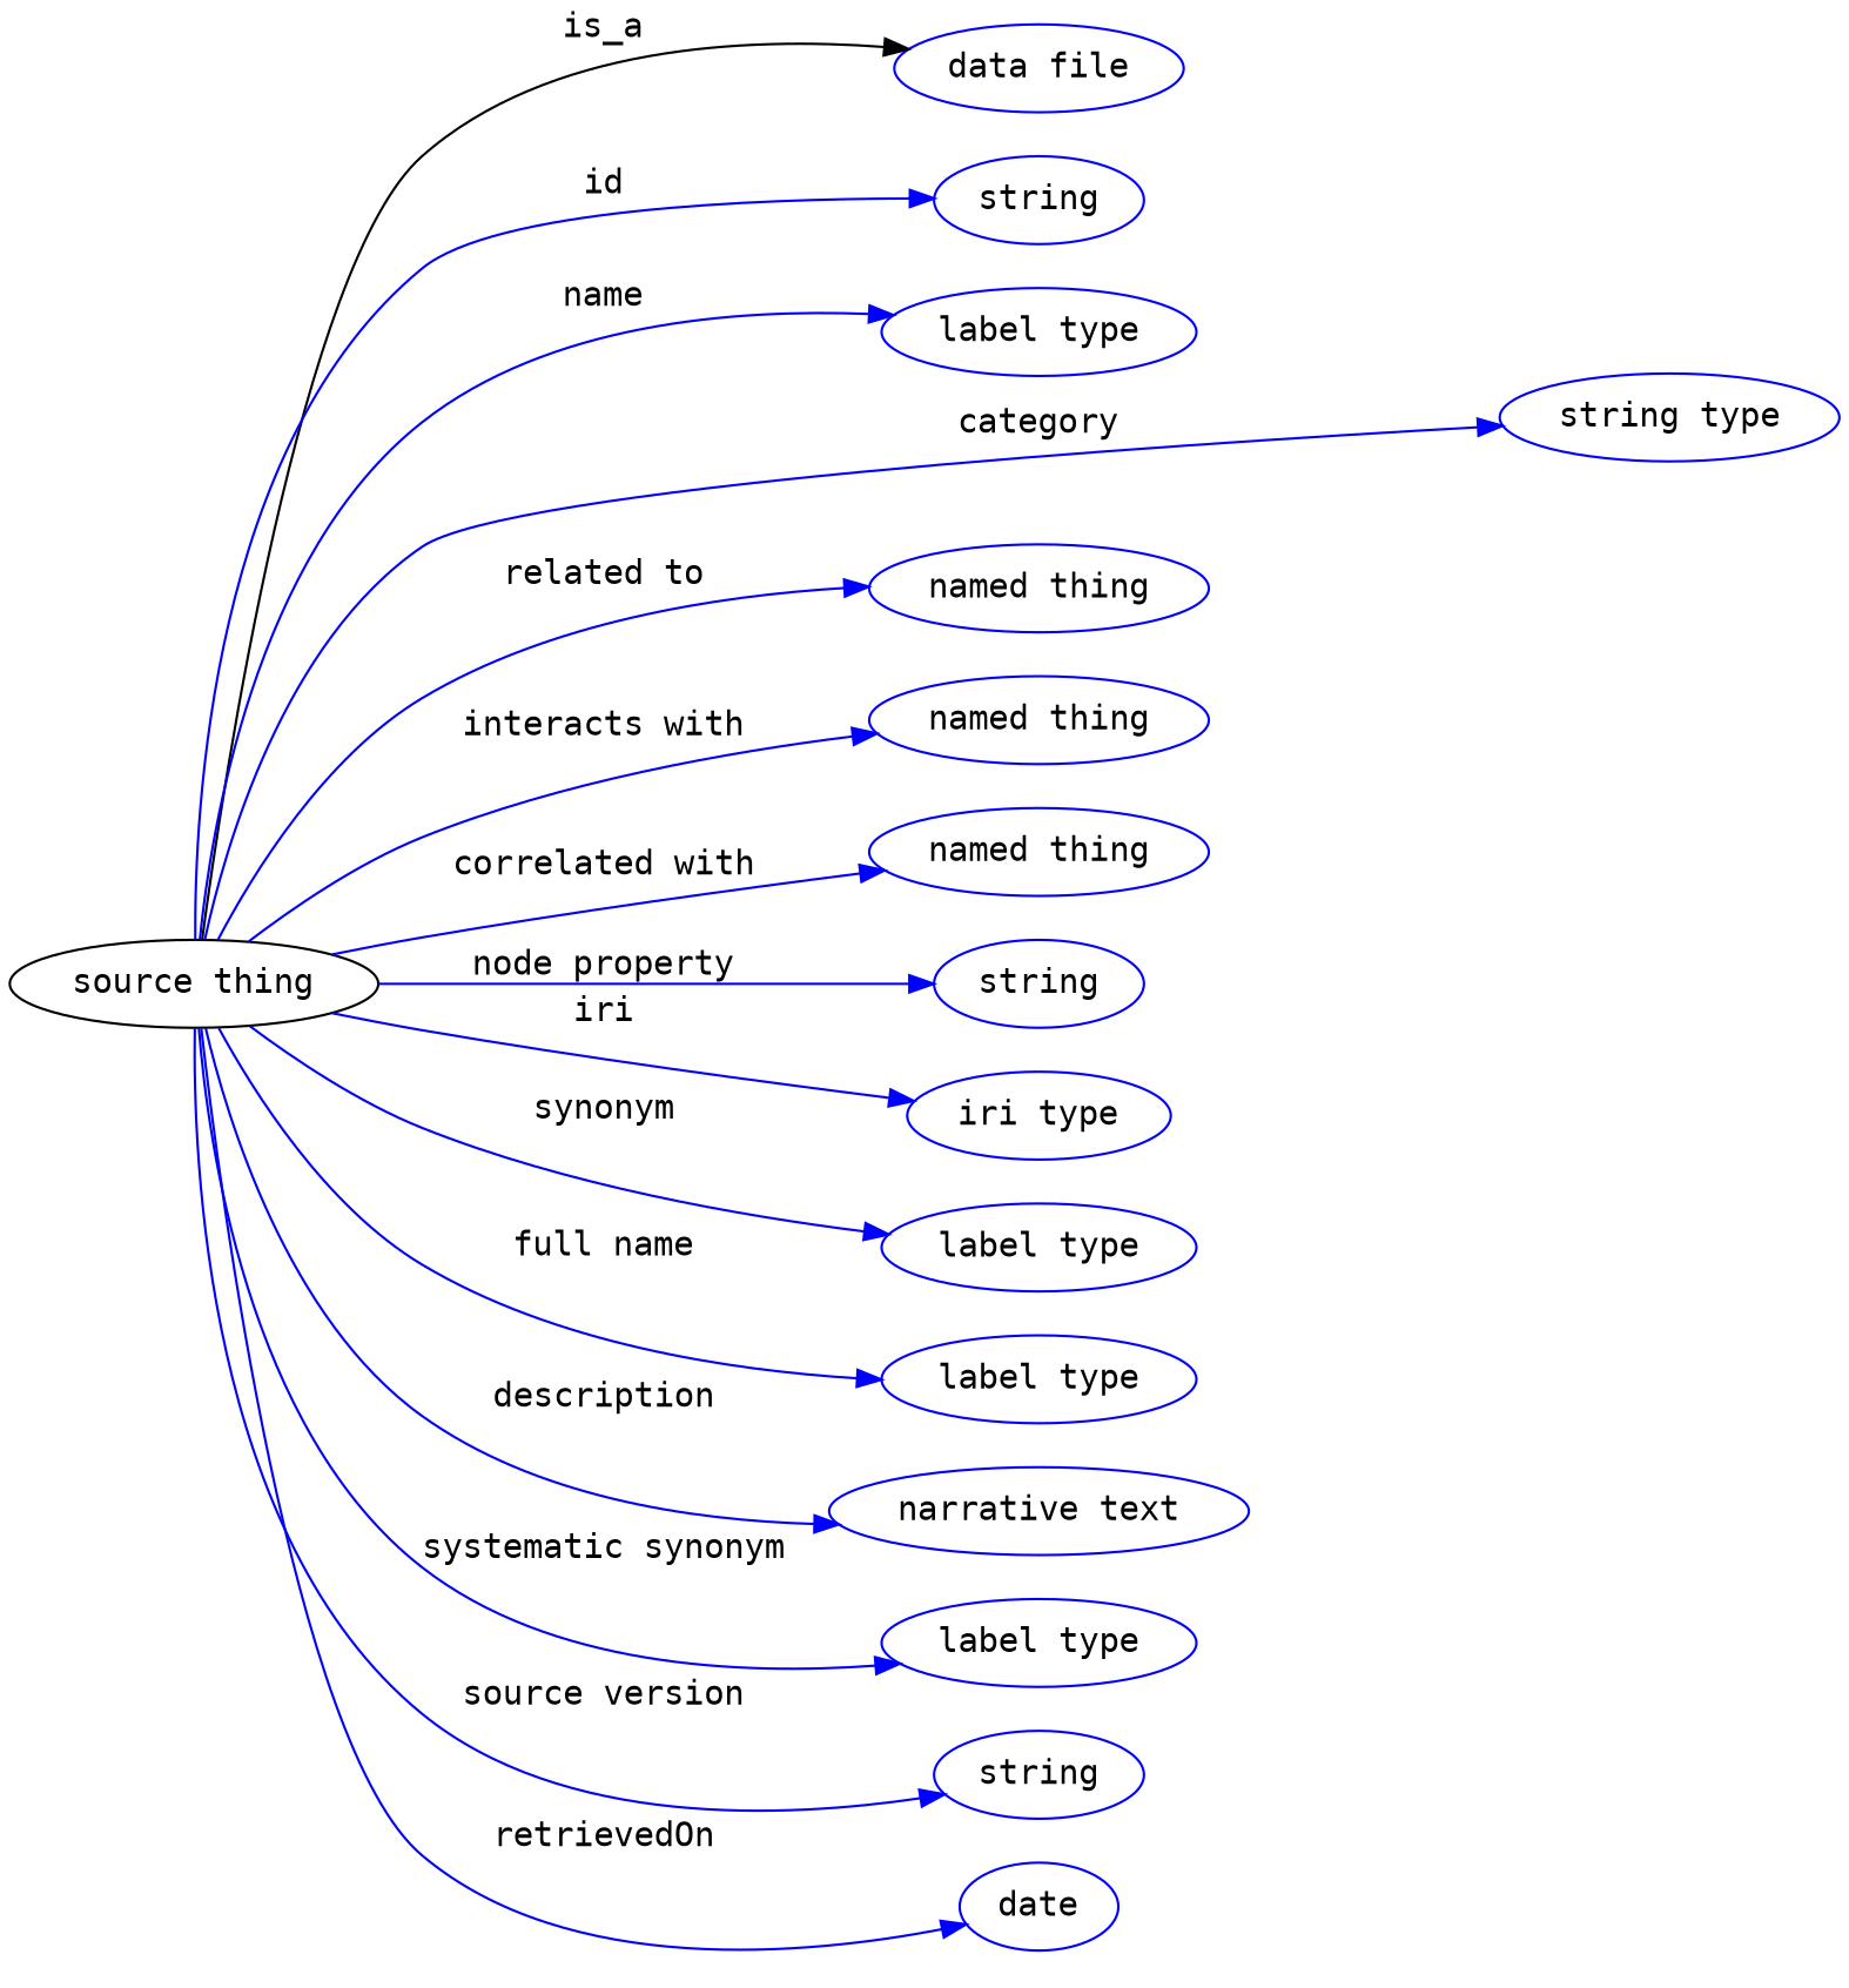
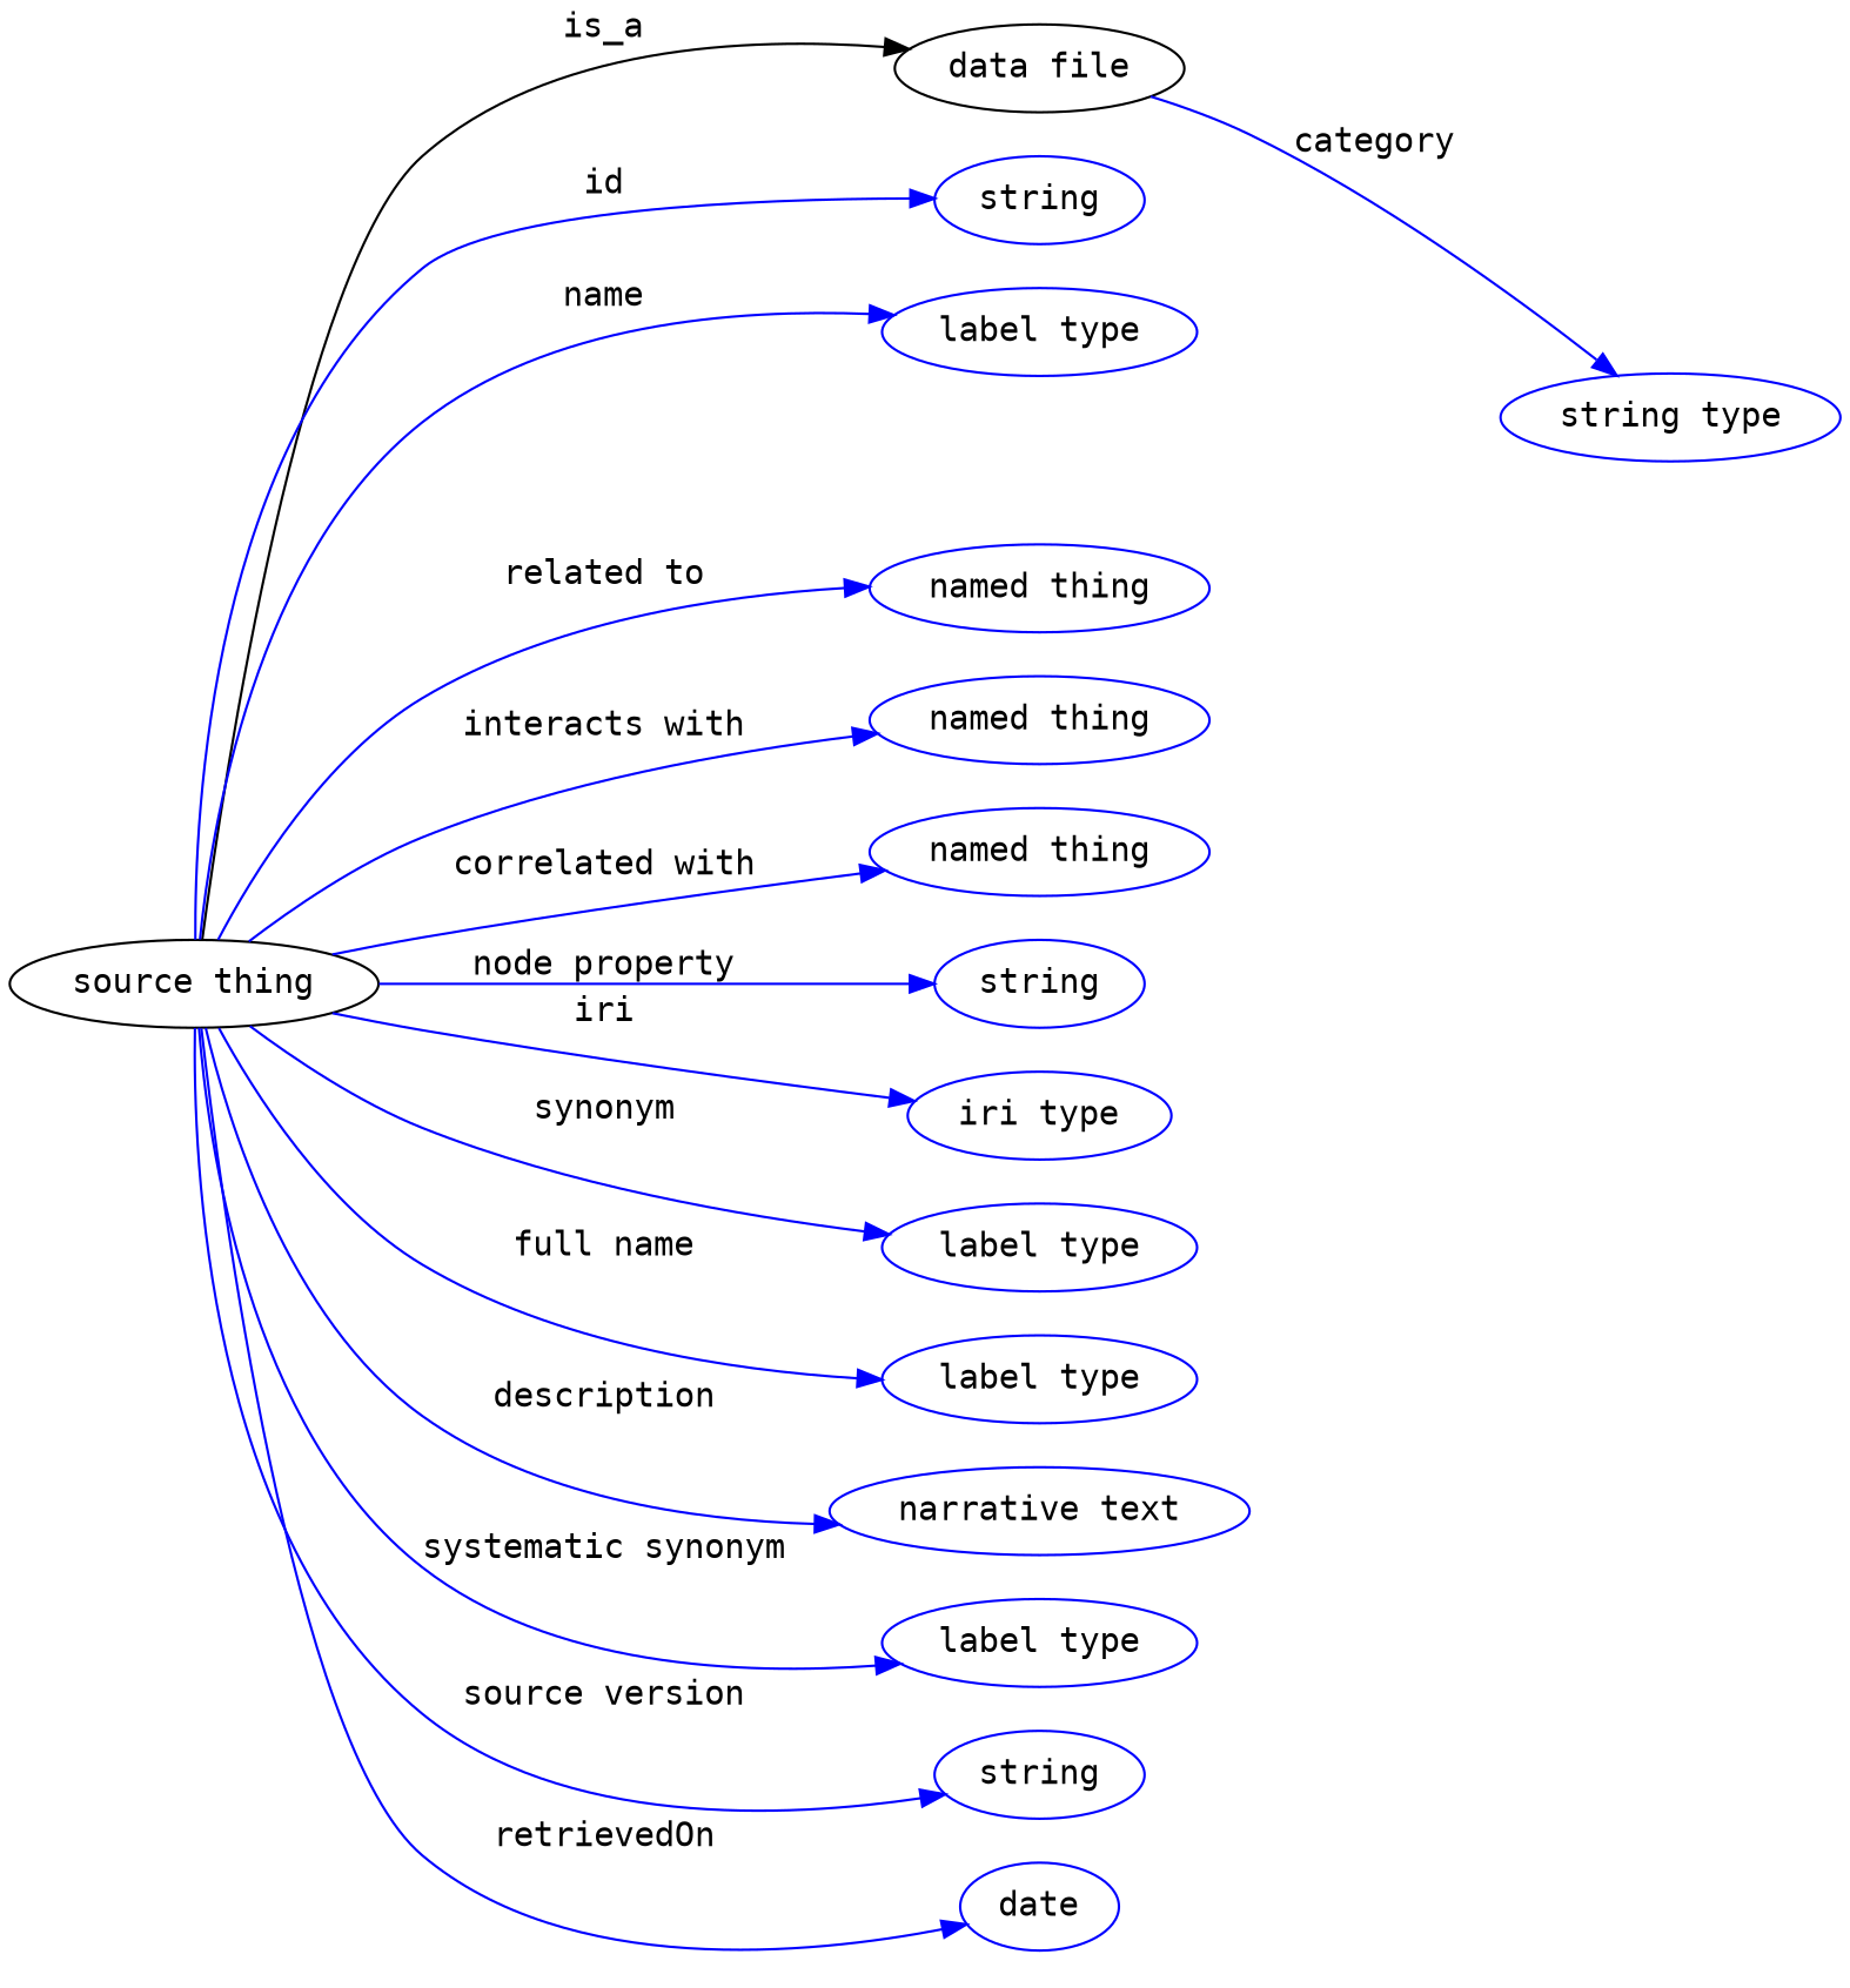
  digraph {
    fontname="DejaVu Sans Mono"
    rankdir=LR
    node [fontname="DejaVu Sans Mono" color=blue]
    edge [fontname="DejaVu Sans Mono" color=blue style=solid]
    n1 [height=0.5 label="source thing" width=1.336 color=""]
-   "data file" [height=0.5 width=1.1013]
+   "data file" [height=0.5 width=1.1013 color=""]
    n3 [height=0.5 label=string width=0.84854]
    n4 [height=0.5 label="label type" width=1.2638]
    n5 [height=0.5 label="string type" width=1.6249]
    n6 [height=0.5 label="named thing" width=1.5346]
    n7 [height=0.5 label="named thing" width=1.5346]
    n8 [height=0.5 label="named thing" width=1.5346]
    n9 [height=0.5 label=string width=0.84854]
    n10 [height=0.5 label="iri type" width=1.011]
    n11 [height=0.5 label="label type" width=1.2638]
    n12 [height=0.5 label="label type" width=1.2638]
    n13 [height=0.5 label="narrative text" width=1.6068]
    n14 [height=0.5 label="label type" width=1.2638]
    n15 [height=0.5 label=string width=0.84854]
    n16 [height=0.5 label=date width=0.75]
    n1 -> "data file" [label=is_a color="" style=""]
    n1 -> n3 [label=id]
    n1 -> n4 [label=name]
-   n1 -> n5 [label=category]
+   "data file" -> n5 [label=category]
    n1 -> n6 [label="related to"]
    n1 -> n7 [label="interacts with"]
    n1 -> n8 [label="correlated with"]
    n1 -> n9 [label="node property"]
    n1 -> n10 [label=iri]
    n1 -> n11 [label=synonym]
    n1 -> n12 [label="full name"]
    n1 -> n13 [label=description]
    n1 -> n14 [label="systematic synonym"]
    n1 -> n15 [label="source version"]
    n1 -> n16 [label=retrievedOn]
  }
